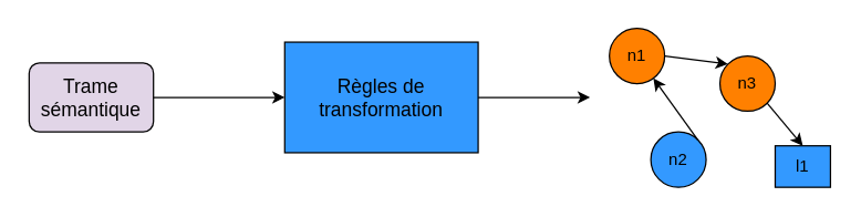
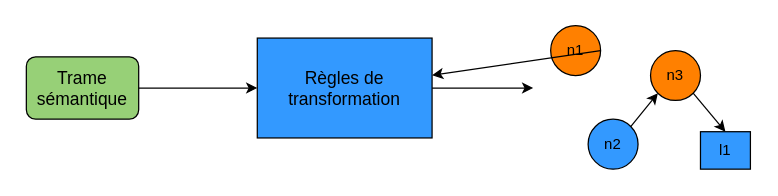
  <mxCell id="0" />
  <mxCell id="1" parent="0" />
  <mxCell id="2" value="&lt;div style=&quot;font-size: 14px&quot;&gt;&lt;font style=&quot;font-size: 14px&quot;&gt;Règles de&lt;/font&gt;&lt;/div&gt;&lt;div style=&quot;font-size: 14px&quot;&gt;&lt;font style=&quot;font-size: 14px&quot;&gt; transformation&lt;/font&gt;&lt;/div&gt;" style="rounded=0;whiteSpace=wrap;html=1;fillColor=#3399FF;strokeColor=#000000;" parent="1" vertex="1"><mxGeometry x="205" y="30" width="140" height="80" as="geometry" /></mxCell>
- <mxCell id="3" value="&lt;font style=&quot;font-size: 14px&quot;&gt;Trame sémantique&lt;/font&gt;" style="rounded=1;whiteSpace=wrap;html=1;fillColor=#e1d5e7;strokeColor=#000000;" parent="1" vertex="1"><mxGeometry x="20" y="45" width="90" height="50" as="geometry" /></mxCell>
+ <mxCell id="3" value="&lt;font style=&quot;font-size: 14px&quot;&gt;Trame sémantique&lt;/font&gt;" style="rounded=1;whiteSpace=wrap;html=1;fillColor=#97D077;strokeColor=#000000;" parent="1" vertex="1"><mxGeometry x="20" y="45" width="90" height="50" as="geometry" /></mxCell>
  <mxCell id="4" value="" style="endArrow=classic;html=1;entryX=0;entryY=0.5;entryDx=0;entryDy=0;exitX=1;exitY=0.5;exitDx=0;exitDy=0;" parent="1" source="3" target="2" edge="1"><mxGeometry width="50" height="50" relative="1" as="geometry"><mxPoint x="10" y="220" as="sourcePoint" /><mxPoint x="60" y="170" as="targetPoint" /></mxGeometry></mxCell>
  <mxCell id="5" value="" style="endArrow=classic;html=1;entryX=0;entryY=0.5;entryDx=0;entryDy=0;" parent="1" source="2" edge="1"><mxGeometry width="50" height="50" relative="1" as="geometry"><mxPoint x="310" y="270" as="sourcePoint" /><mxPoint x="426" y="70" as="targetPoint" /></mxGeometry></mxCell>
  <mxCell id="6" value="n1" style="ellipse;whiteSpace=wrap;html=1;aspect=fixed;strokeColor=#000000;fillColor=#FF8000;" parent="1" vertex="1"><mxGeometry x="440" y="20" width="40" height="40" as="geometry" /></mxCell>
  <mxCell id="7" value="n2" style="ellipse;whiteSpace=wrap;html=1;aspect=fixed;strokeColor=#000000;fillColor=#3399ff;" parent="1" vertex="1"><mxGeometry x="470" y="95" width="40" height="40" as="geometry" /></mxCell>
  <mxCell id="8" value="n3" style="ellipse;whiteSpace=wrap;html=1;aspect=fixed;strokeColor=#000000;fillColor=#FF8000;" parent="1" vertex="1"><mxGeometry x="520" y="40" width="40" height="40" as="geometry" /></mxCell>
  <mxCell id="9" value="l1" style="rounded=0;whiteSpace=wrap;html=1;strokeColor=#000000;fillColor=#3399ff;" parent="1" vertex="1"><mxGeometry x="560" y="105" width="40" height="30" as="geometry" /></mxCell>
- <mxCell id="10" value="" style="endArrow=classic;html=1;exitX=1;exitY=0;exitDx=0;exitDy=0;" parent="1" source="7" target="6" edge="1"><mxGeometry width="50" height="50" relative="1" as="geometry"><mxPoint x="420" y="290" as="sourcePoint" /><mxPoint x="470" y="240" as="targetPoint" /></mxGeometry></mxCell>
- <mxCell id="11" value="" style="endArrow=classic;html=1;entryX=0;entryY=0;entryDx=0;entryDy=0;exitX=1;exitY=0.5;exitDx=0;exitDy=0;" parent="1" source="6" target="8" edge="1"><mxGeometry width="50" height="50" relative="1" as="geometry"><mxPoint x="390" y="200" as="sourcePoint" /><mxPoint x="440" y="150" as="targetPoint" /></mxGeometry></mxCell>
+ <mxCell id="10" value="" style="endArrow=classic;html=1;exitX=1;exitY=0;exitDx=0;exitDy=0;entryX=0;entryY=1;entryDx=0;entryDy=0;" parent="1" source="7" target="8" edge="1"><mxGeometry width="50" height="50" relative="1" as="geometry"><mxPoint x="420" y="290" as="sourcePoint" /><mxPoint x="470" y="240" as="targetPoint" /></mxGeometry></mxCell>
+ <mxCell id="11" value="" style="endArrow=classic;html=1;exitX=1;exitY=0.5;exitDx=0;exitDy=0;" parent="1" source="6" target="2" edge="1"><mxGeometry width="50" height="50" relative="1" as="geometry"><mxPoint x="390" y="200" as="sourcePoint" /><mxPoint x="440" y="150" as="targetPoint" /></mxGeometry></mxCell>
  <mxCell id="12" value="" style="endArrow=classic;html=1;exitX=1;exitY=1;exitDx=0;exitDy=0;entryX=0.5;entryY=0;entryDx=0;entryDy=0;" parent="1" source="8" target="9" edge="1"><mxGeometry width="50" height="50" relative="1" as="geometry"><mxPoint x="450" y="220" as="sourcePoint" /><mxPoint x="500" y="170" as="targetPoint" /></mxGeometry></mxCell>
